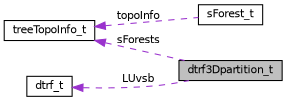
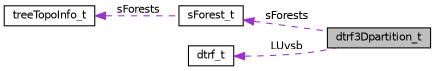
  digraph {
    rankdir=LR
    node [color=black fillcolor=white fontname=Helvetica fontsize=10 shape=record style=filled]
    edge [color=darkorchid3 dir=back fontname=Helvetica fontsize=10 labelfontname=Helvetica labelfontsize=10 style=dashed]
    n1 [fillcolor=grey75 fontcolor=black height=0.2 label=dtrf3Dpartition_t width=0.4]
    n2 [height=0.2 label=sForest_t width=0.4]
    n3 [height=0.2 label=treeTopoInfo_t width=0.4]
    n4 [height=0.2 label=dtrf_t width=0.4]
-   n3 -> n1 [label=" sForests"]
-   n3 -> n2 [label=" topoInfo"]
+   n2 -> n1 [label=" sForests"]
+   n3 -> n2 [label=" sForests"]
    n4 -> n1 [label=" LUvsb"]
  }
